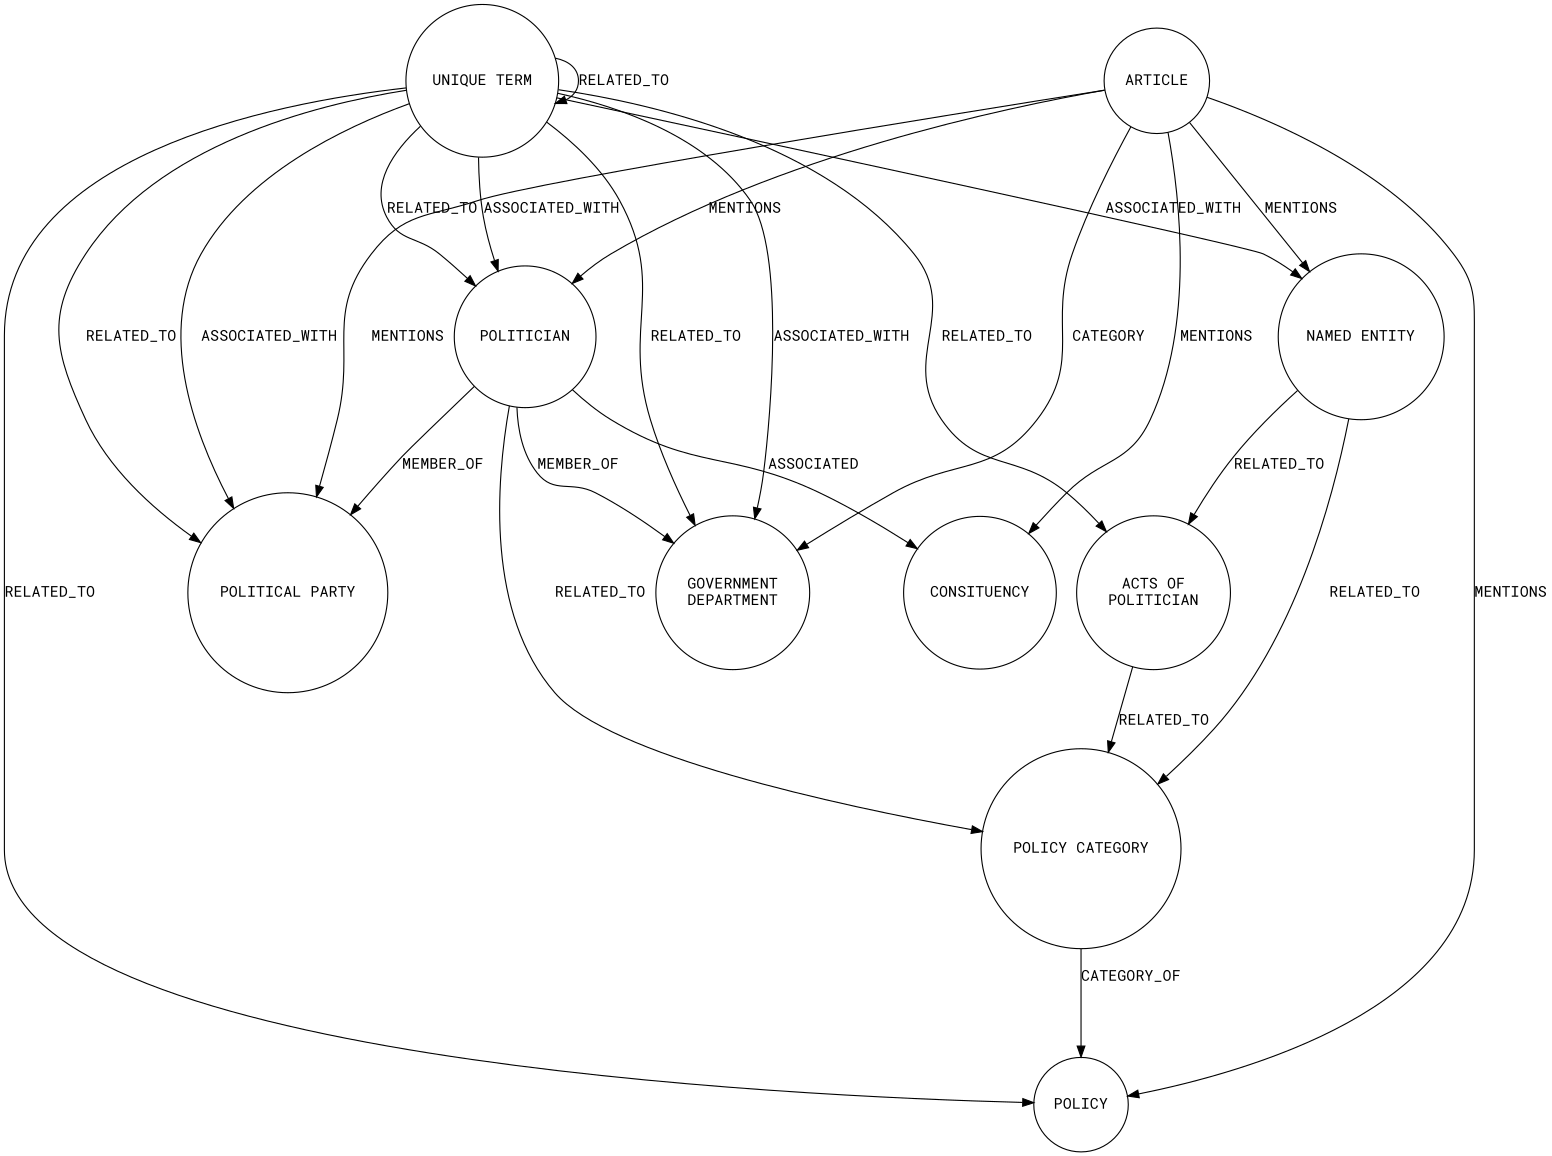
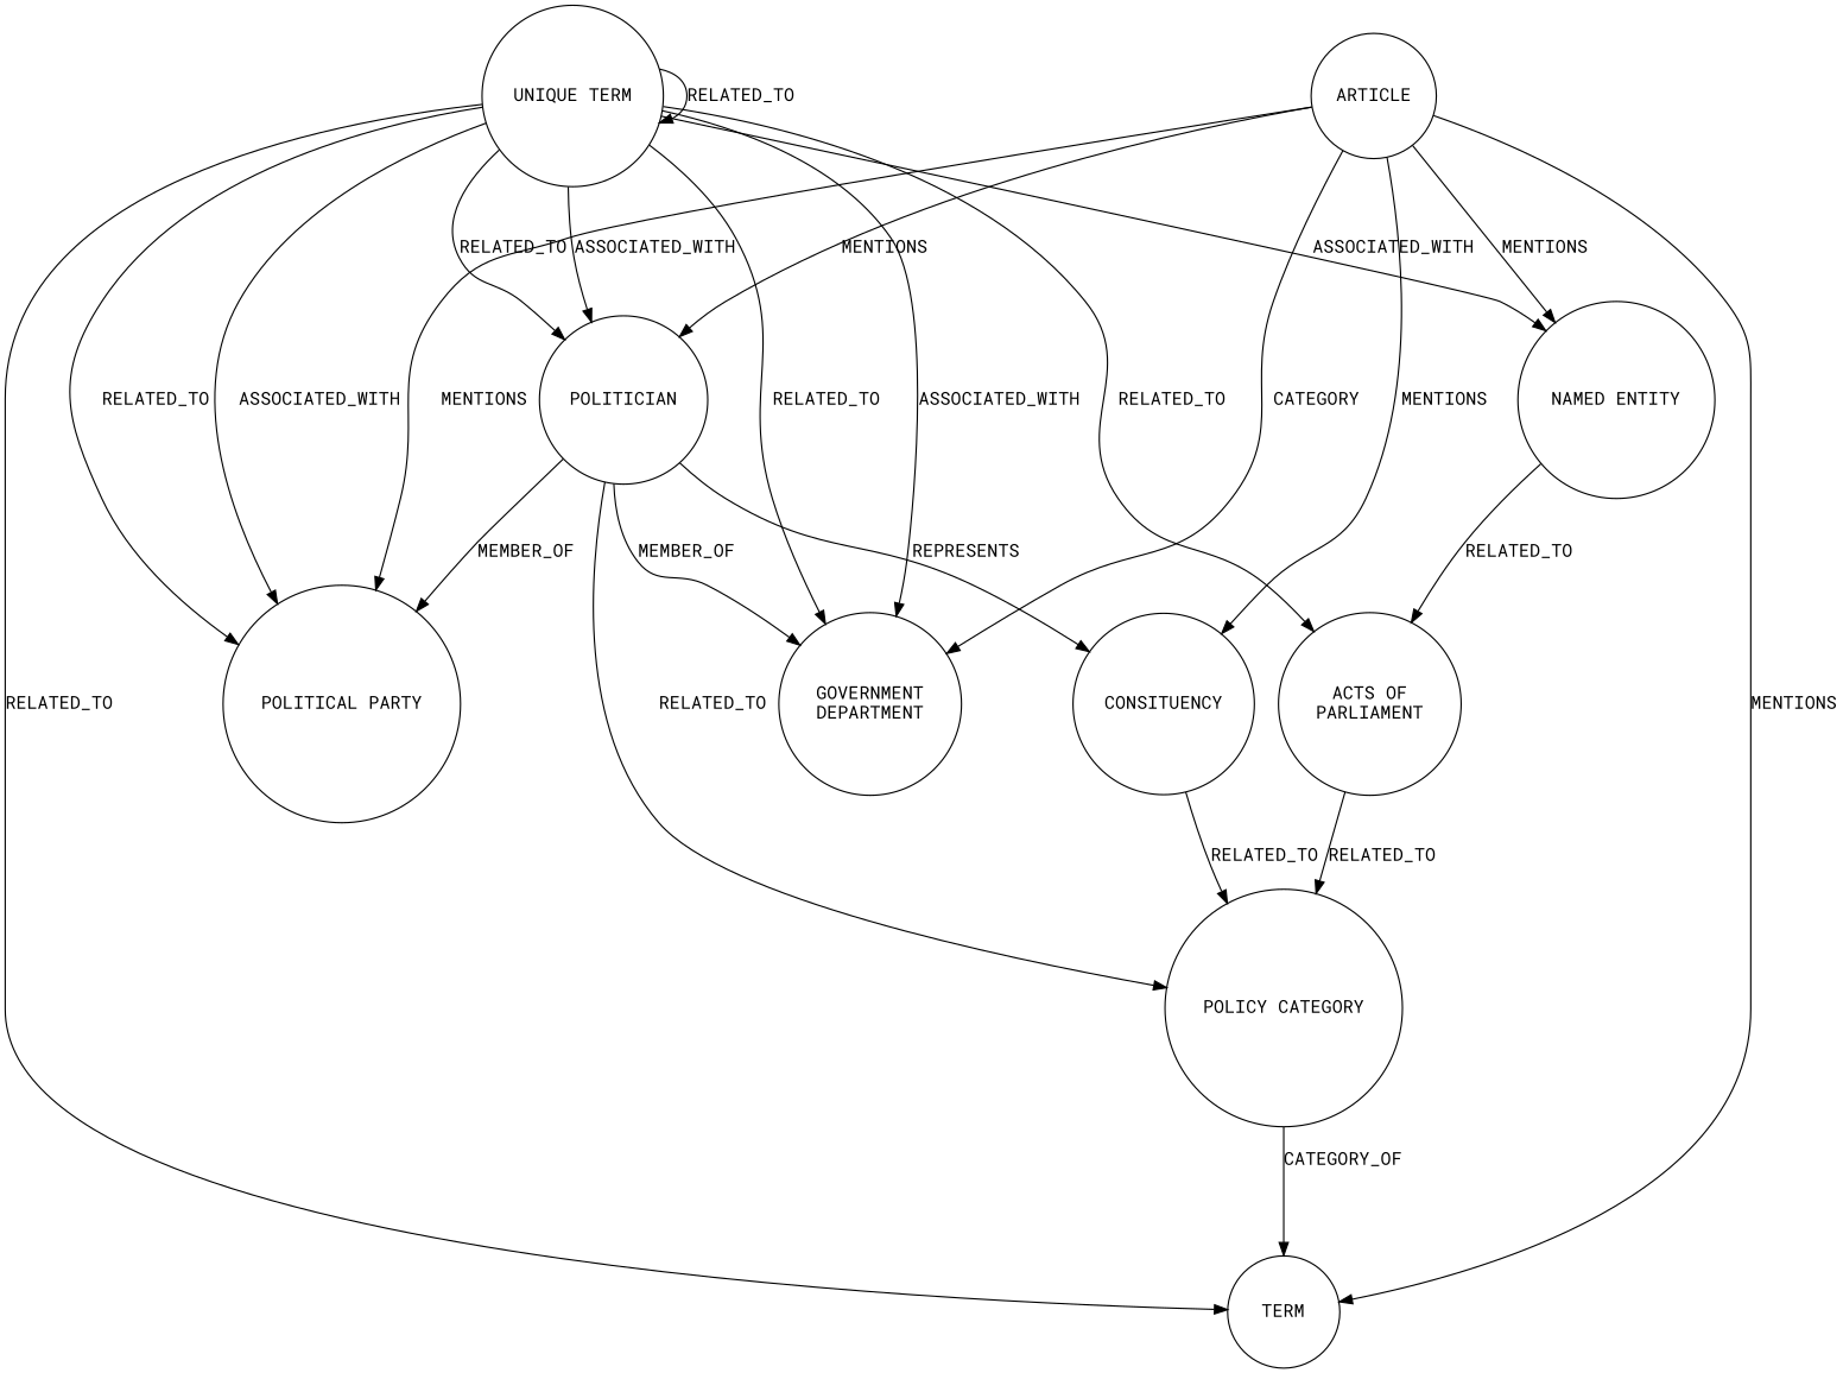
  digraph {
    fontname="Roboto Mono"
    ranksep=equally
    splines=spline
    node [fontname="Roboto Mono" shape=circle]
    edge [fontname="Roboto Mono"]
    n1 [label=POLITICIAN]
    n2 [label="GOVERNMENT\nDEPARTMENT"]
    n3 [label="POLITICAL PARTY"]
    n4 [label=CONSITUENCY]
    n5 [label="POLICY CATEGORY"]
    n6 [label="UNIQUE TERM"]
-   n7 [label=POLICY]
+   n7 [label=TERM]
    n8 [label="NAMED ENTITY"]
-   n9 [label="ACTS OF\nPOLITICIAN"]
+   n9 [label="ACTS OF\nPARLIAMENT"]
    n10 [label=ARTICLE]
    n1 -> n2 [label=MEMBER_OF]
    n1 -> n3 [label=MEMBER_OF]
-   n1 -> n4 [label=ASSOCIATED]
+   n1 -> n4 [label=REPRESENTS]
    n1 -> n5 [label=RELATED_TO]
    n5 -> n7 [label=CATEGORY_OF]
    n6 -> n1 [label=ASSOCIATED_WITH]
    n6 -> n1 [label=RELATED_TO]
    n6 -> n2 [label=RELATED_TO]
    n6 -> n2 [label=ASSOCIATED_WITH]
    n6 -> n3 [label=ASSOCIATED_WITH]
    n6 -> n3 [label=RELATED_TO]
    n6 -> n6 [label=RELATED_TO]
    n6 -> n7 [label=RELATED_TO]
    n6 -> n8 [label=ASSOCIATED_WITH]
    n6 -> n9 [label=RELATED_TO]
-   n8 -> n5 [label=RELATED_TO]
+   n4 -> n5 [label=RELATED_TO]
    n8 -> n9 [label=RELATED_TO]
    n9 -> n5 [label=RELATED_TO]
    n10 -> n1 [label=MENTIONS]
    n10 -> n2 [label=CATEGORY]
    n10 -> n3 [label=MENTIONS]
    n10 -> n4 [label=MENTIONS]
    n10 -> n7 [label=MENTIONS]
    n10 -> n8 [label=MENTIONS]
  }
